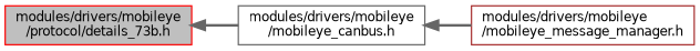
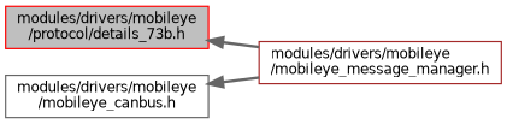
  digraph {
    rankdir=LR
    node [fillcolor=white fontname=Helvetica fontsize=10 shape=record style=filled]
    edge [color=gray40 dir=back fontname=Helvetica fontsize=10 labelfontname=Helvetica labelfontsize=10 style=bold]
    n1 [color=red fillcolor=grey75 fontcolor=black height=0.2 label="modules/drivers/mobileye\l/protocol/details_73b.h" width=0.4]
    n2 [color=brown height=0.2 label="modules/drivers/mobileye\l/mobileye_message_manager.h" width=0.4]
    n3 [color=gray40 height=0.2 label="modules/drivers/mobileye\l/mobileye_canbus.h" width=0.4]
-   n1 -> n3
+   n1 -> n2
    n3 -> n2
  }
